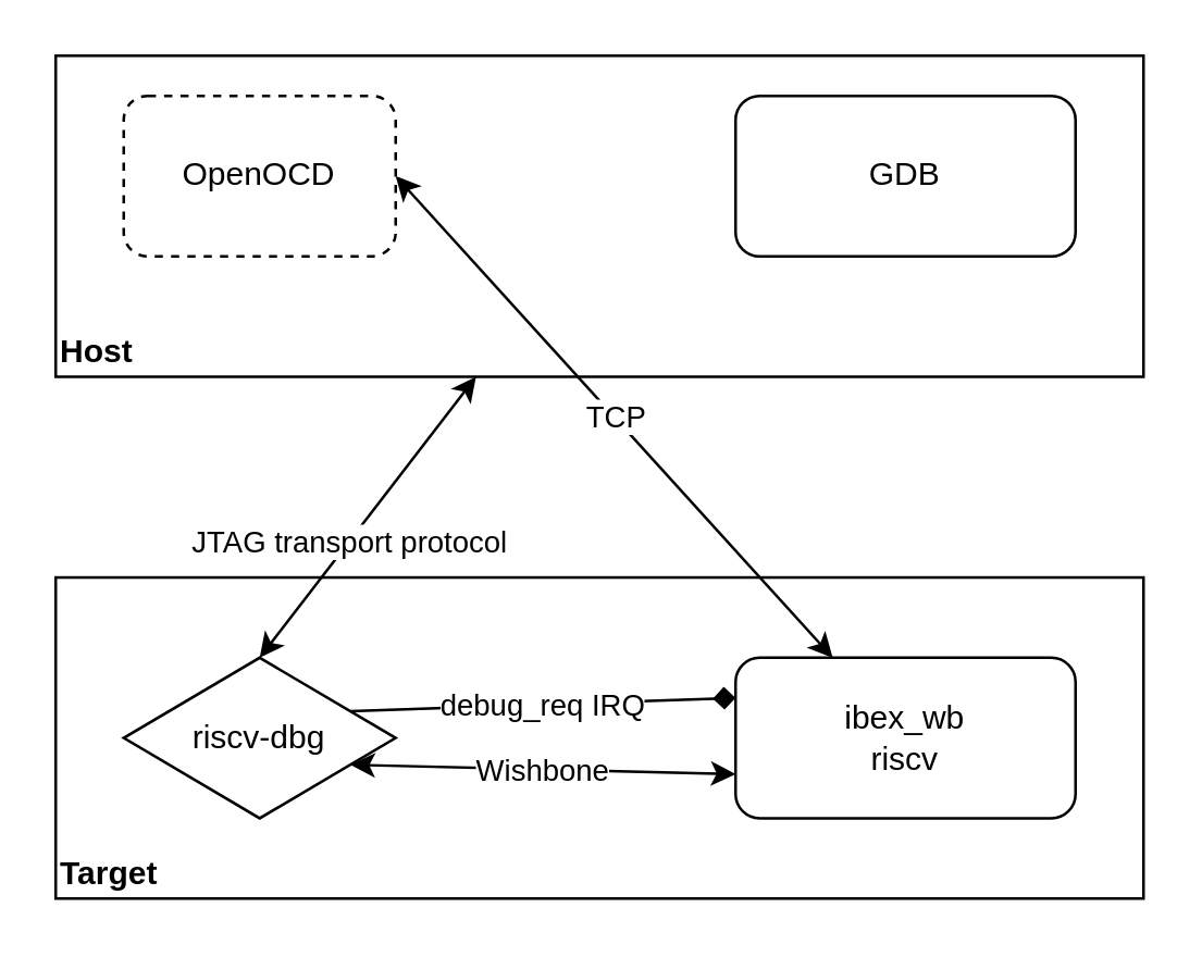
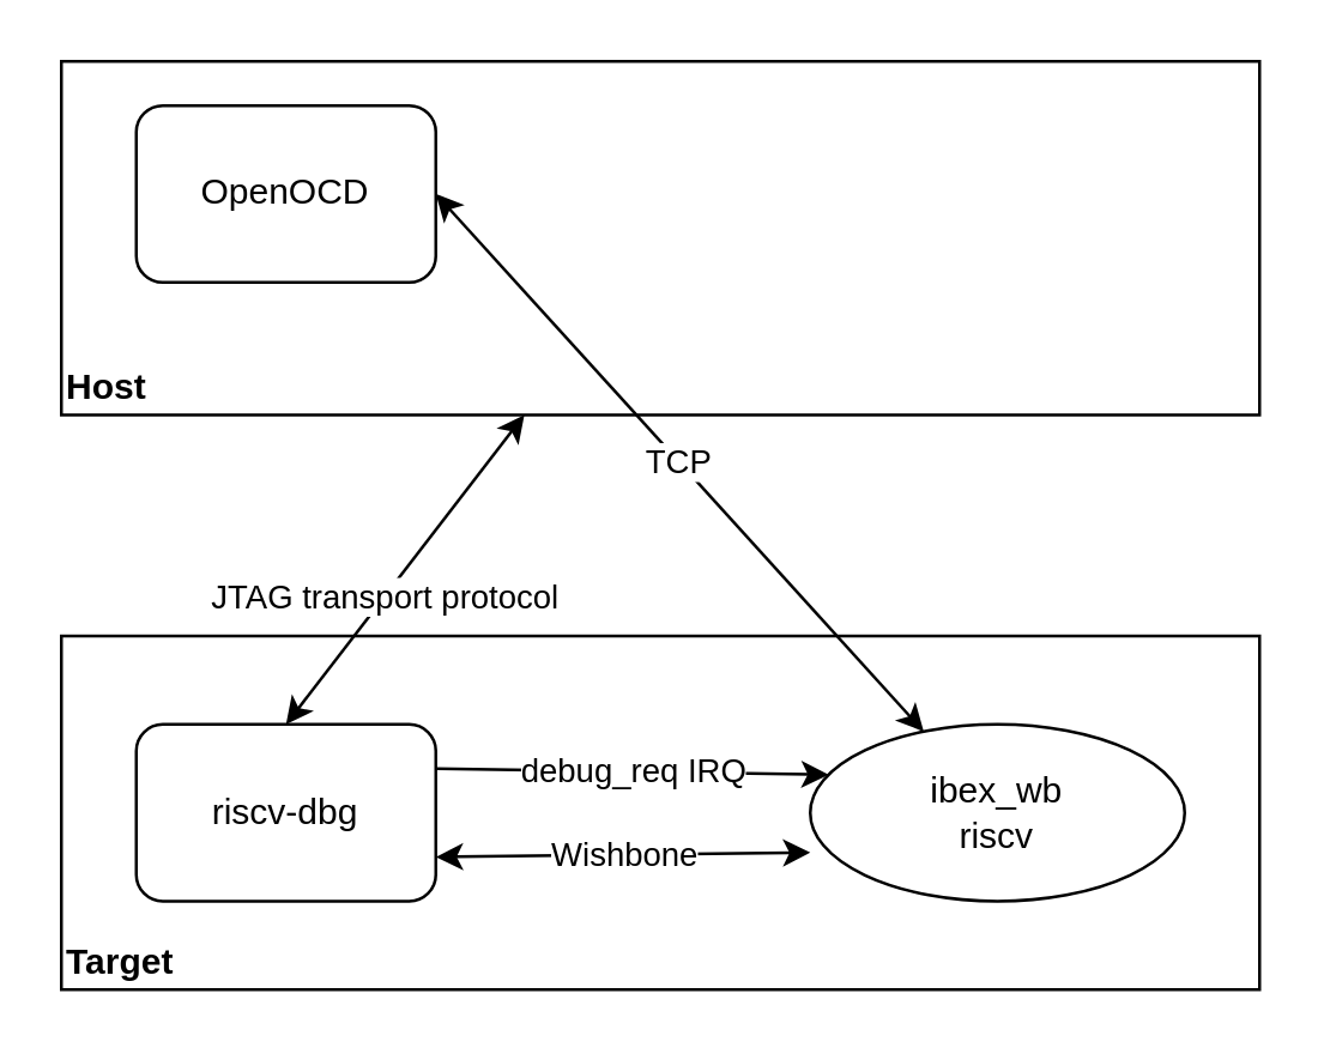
  <mxCell id="0" />
  <mxCell id="1" parent="0" />
  <mxCell id="2" value="" style="group" vertex="1" connectable="0" parent="1"><mxGeometry x="20" y="20" width="400" height="310" as="geometry" /></mxCell>
  <mxCell id="3" value="Target" style="rounded=0;whiteSpace=wrap;html=1;align=left;verticalAlign=bottom;fontStyle=1" vertex="1" parent="2"><mxGeometry y="191.905" width="400" height="118.095" as="geometry" /></mxCell>
  <mxCell id="4" value="Host" style="rounded=0;whiteSpace=wrap;html=1;verticalAlign=bottom;align=left;fontStyle=1" vertex="1" parent="2"><mxGeometry width="400" height="118.095" as="geometry" /></mxCell>
- <mxCell id="5" value="riscv-dbg" style="rhombus;whiteSpace=wrap;html=1;" vertex="1" parent="2"><mxGeometry x="25" y="221.429" width="100" height="59.048" as="geometry" /></mxCell>
- <mxCell id="6" value="ibex_wb&lt;br&gt;riscv" style="rounded=1;whiteSpace=wrap;html=1;" vertex="1" parent="2"><mxGeometry x="250" y="221.429" width="125" height="59.048" as="geometry" /></mxCell>
+ <mxCell id="5" value="riscv-dbg" style="rounded=1;whiteSpace=wrap;html=1;" vertex="1" parent="2"><mxGeometry x="25" y="221.429" width="100" height="59.048" as="geometry" /></mxCell>
+ <mxCell id="6" value="ibex_wb&lt;br&gt;riscv" style="ellipse;whiteSpace=wrap;html=1;" vertex="1" parent="2"><mxGeometry x="250" y="221.429" width="125" height="59.048" as="geometry" /></mxCell>
  <mxCell id="7" value="Wishbone" style="endArrow=classic;startArrow=classic;html=1;rounded=0;entryX=0;entryY=0.5;entryDx=0;entryDy=0;exitX=1;exitY=0.75;exitDx=0;exitDy=0;" edge="1" parent="2" source="5"><mxGeometry width="50" height="50" relative="1" as="geometry"><mxPoint x="150" y="264.238" as="sourcePoint" /><mxPoint x="250" y="264.238" as="targetPoint" /></mxGeometry></mxCell>
  <mxCell id="8" value="JTAG transport protocol" style="endArrow=classic;startArrow=classic;html=1;rounded=0;exitX=0.5;exitY=0;exitDx=0;exitDy=0;" edge="1" parent="2" source="5" target="4"><mxGeometry x="-0.167" width="50" height="50" relative="1" as="geometry"><mxPoint x="50" y="118.095" as="sourcePoint" /><mxPoint x="75" y="44.286" as="targetPoint" /><mxPoint as="offset" /></mxGeometry></mxCell>
- <mxCell id="9" value="OpenOCD" style="rounded=1;whiteSpace=wrap;html=1;dashed=1;" vertex="1" parent="2"><mxGeometry x="25" y="14.762" width="100" height="59.048" as="geometry" /></mxCell>
- <mxCell id="10" value="GDB" style="rounded=1;whiteSpace=wrap;html=1;" vertex="1" parent="2"><mxGeometry x="250" y="14.762" width="125" height="59.048" as="geometry" /></mxCell>
+ <mxCell id="9" value="OpenOCD" style="rounded=1;whiteSpace=wrap;html=1;" vertex="1" parent="2"><mxGeometry x="25" y="14.762" width="100" height="59.048" as="geometry" /></mxCell>
  <mxCell id="11" value="TCP" style="endArrow=classic;startArrow=classic;html=1;rounded=0;exitX=1;exitY=0.5;exitDx=0;exitDy=0;" edge="1" parent="2" source="9" target="6"><mxGeometry width="50" height="50" relative="1" as="geometry"><mxPoint x="150" y="88.571" as="sourcePoint" /><mxPoint x="212.5" y="14.762" as="targetPoint" /></mxGeometry></mxCell>
- <mxCell id="12" value="debug_req IRQ" style="endArrow=diamond;html=1;rounded=0;exitX=1;exitY=0.25;exitDx=0;exitDy=0;entryX=0;entryY=0.25;entryDx=0;entryDy=0;" edge="1" parent="2" source="5" target="6"><mxGeometry width="50" height="50" relative="1" as="geometry"><mxPoint x="175" y="280.476" as="sourcePoint" /><mxPoint x="237.5" y="206.667" as="targetPoint" /></mxGeometry></mxCell>
+ <mxCell id="12" value="debug_req IRQ" style="endArrow=classic;html=1;rounded=0;exitX=1;exitY=0.25;exitDx=0;exitDy=0;entryX=0;entryY=0.25;entryDx=0;entryDy=0;" edge="1" parent="2" source="5" target="6"><mxGeometry width="50" height="50" relative="1" as="geometry"><mxPoint x="175" y="280.476" as="sourcePoint" /><mxPoint x="237.5" y="206.667" as="targetPoint" /></mxGeometry></mxCell>
